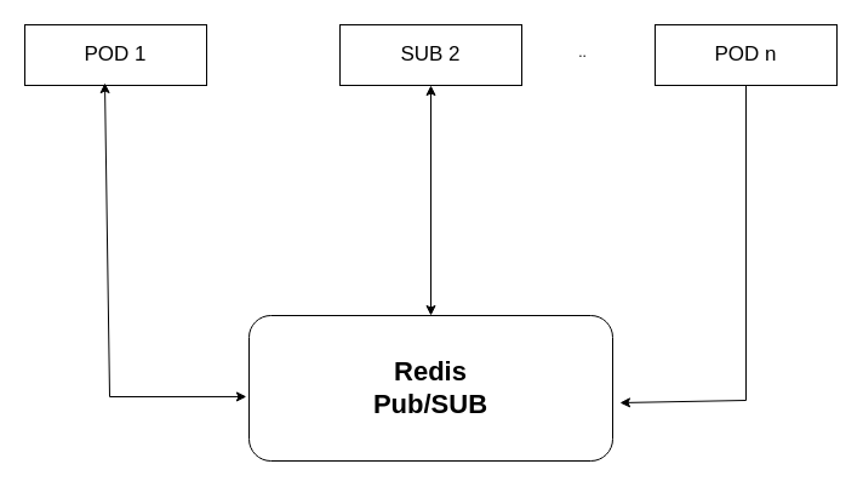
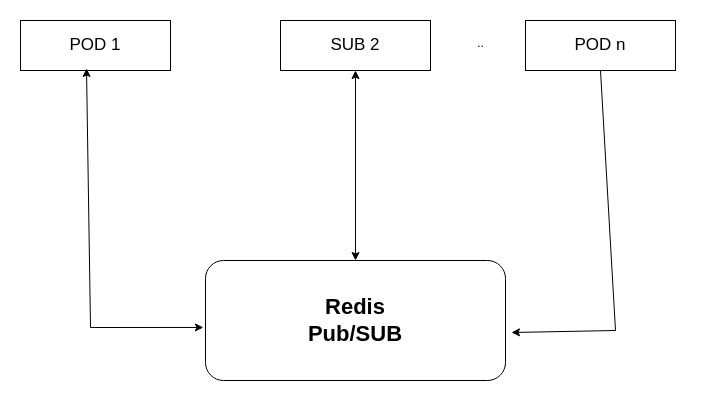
  <mxCell id="0" />
  <mxCell id="1" parent="0" />
  <mxCell id="2" value="&lt;font style=&quot;font-size: 17px;&quot;&gt;POD 1&lt;/font&gt;" style="rounded=0;whiteSpace=wrap;html=1;" vertex="1" parent="1"><mxGeometry x="20" y="20" width="150" height="50" as="geometry" /></mxCell>
  <mxCell id="3" value="&lt;font style=&quot;font-size: 17px;&quot;&gt;SUB 2&lt;/font&gt;" style="rounded=0;whiteSpace=wrap;html=1;" vertex="1" parent="1"><mxGeometry x="280" y="20" width="150" height="50" as="geometry" /></mxCell>
- <mxCell id="4" value="&lt;font style=&quot;font-size: 17px;&quot;&gt;POD n&lt;/font&gt;" style="rounded=0;whiteSpace=wrap;html=1;" vertex="1" parent="1"><mxGeometry x="540" y="20" width="150" height="50" as="geometry" /></mxCell>
+ <mxCell id="4" value="&lt;font style=&quot;font-size: 17px;&quot;&gt;POD n&lt;/font&gt;" style="rounded=0;whiteSpace=wrap;html=1;" vertex="1" parent="1"><mxGeometry x="525" y="20" width="150" height="50" as="geometry" /></mxCell>
  <mxCell id="5" value=".." style="text;html=1;align=center;verticalAlign=middle;resizable=0;points=[];autosize=1;strokeColor=none;fillColor=none;" vertex="1" parent="1"><mxGeometry x="465" y="28" width="30" height="30" as="geometry" /></mxCell>
  <mxCell id="6" value="&lt;b style=&quot;font-size: 22px;&quot;&gt;Redis&lt;br&gt;Pub/SUB&lt;/b&gt;" style="rounded=1;whiteSpace=wrap;html=1;" vertex="1" parent="1"><mxGeometry x="205" y="260" width="300" height="120" as="geometry" /></mxCell>
  <mxCell id="7" value="" style="endArrow=none;startArrow=classic;html=1;rounded=0;entryX=0.5;entryY=1;entryDx=0;entryDy=0;exitX=1.02;exitY=0.6;exitDx=0;exitDy=0;exitPerimeter=0;" edge="1" parent="1" source="6" target="4"><mxGeometry width="50" height="50" relative="1" as="geometry"><mxPoint x="330" y="310" as="sourcePoint" /><mxPoint x="380" y="260" as="targetPoint" /><Array as="points"><mxPoint x="615" y="330" /></Array></mxGeometry></mxCell>
  <mxCell id="8" value="" style="endArrow=classic;startArrow=classic;html=1;rounded=0;entryX=0.5;entryY=1;entryDx=0;entryDy=0;exitX=0.5;exitY=0;exitDx=0;exitDy=0;" edge="1" parent="1" source="6" target="3"><mxGeometry width="50" height="50" relative="1" as="geometry"><mxPoint x="330" y="310" as="sourcePoint" /><mxPoint x="380" y="260" as="targetPoint" /></mxGeometry></mxCell>
  <mxCell id="9" value="" style="endArrow=classic;startArrow=classic;html=1;rounded=0;entryX=0.44;entryY=0.96;entryDx=0;entryDy=0;entryPerimeter=0;exitX=-0.007;exitY=0.558;exitDx=0;exitDy=0;exitPerimeter=0;" edge="1" parent="1" source="6" target="2"><mxGeometry width="50" height="50" relative="1" as="geometry"><mxPoint x="330" y="310" as="sourcePoint" /><mxPoint x="380" y="260" as="targetPoint" /><Array as="points"><mxPoint x="90" y="327" /></Array></mxGeometry></mxCell>
